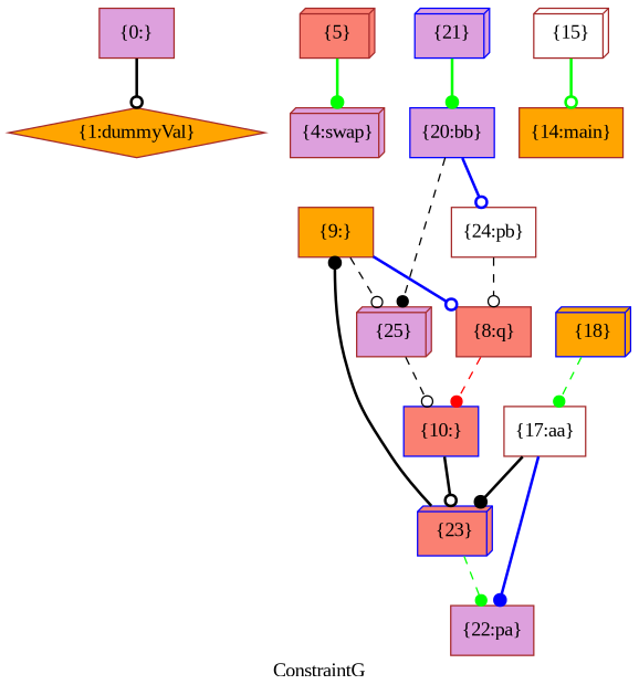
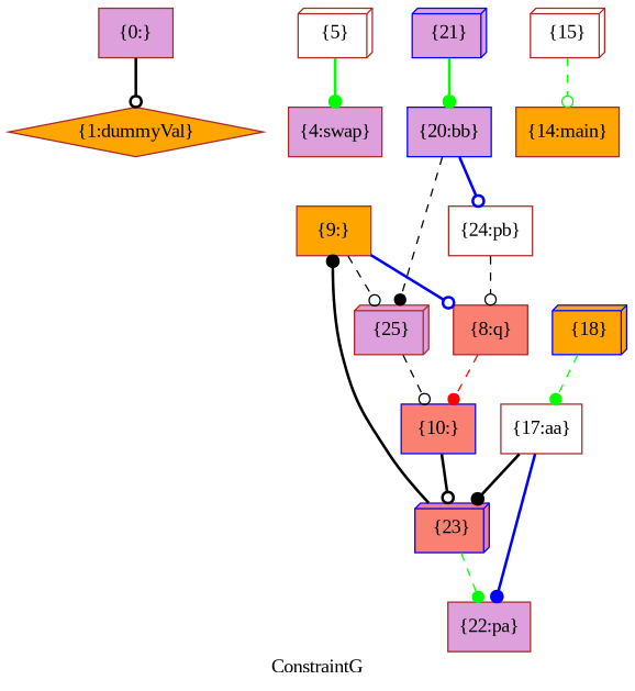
  digraph {
    fontname="Liberation Serif"
    label=ConstraintG
    node [color=brown fillcolor=plum fontname="Liberation Serif" shape=box style=filled]
    edge [arrowhead=dot color=black fontname="Liberation Serif" style=bold]
    n1 [label="{0:}"]
    n2 [fillcolor=orange label="{1:dummyVal}" shape=diamond]
-   n3 [label="{4:swap}" shape=box3d]
-   n4 [fillcolor=salmon label="{5}" shape=box3d]
+   n3 [label="{4:swap}"]
+   n4 [fillcolor=white label="{5}" shape=box3d]
    n5 [fillcolor=orange label="{9:}"]
    n6 [fillcolor=salmon label="{8:q}"]
    n7 [label="{25}" shape=box3d]
    n8 [color=blue fillcolor=salmon label="{10:}"]
    n9 [color=blue fillcolor=salmon label="{23}" shape=box3d]
    n10 [label="{22:pa}"]
    n11 [fillcolor=white label="{24:pb}"]
    n12 [fillcolor=orange label="{14:main}"]
    n13 [fillcolor=white label="{15}" shape=box3d]
    n14 [fillcolor=white label="{17:aa}"]
    n15 [color=blue fillcolor=orange label="{18}" shape=box3d]
    n16 [color=blue label="{20:bb}"]
    n17 [color=blue label="{21}" shape=box3d]
    n1 -> n2 [arrowhead=odot]
    n4 -> n3 [color=green]
    n5 -> n6 [arrowhead=odot color=blue]
    n5 -> n7 [arrowhead=odot style=dashed]
    n6 -> n8 [color=red style=dashed]
    n7 -> n8 [arrowhead=odot style=dashed]
    n8 -> n9 [arrowhead=odot]
    n9 -> n5
    n9 -> n10 [color=green style=dashed]
    n11 -> n6 [arrowhead=odot style=dashed]
-   n13 -> n12 [arrowhead=odot color=green]
+   n13 -> n12 [arrowhead=odot color=green style=dashed]
    n14 -> n9
    n14 -> n10 [color=blue]
    n15 -> n14 [color=green style=dashed]
    n16 -> n7 [style=dashed]
    n16 -> n11 [arrowhead=odot color=blue]
    n17 -> n16 [color=green]
  }
